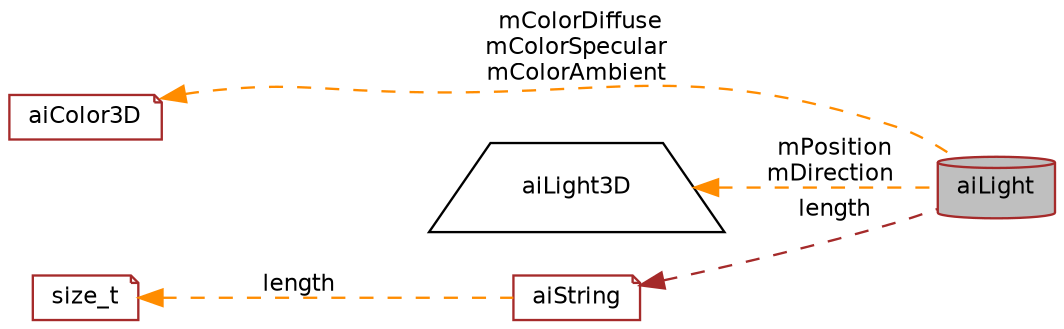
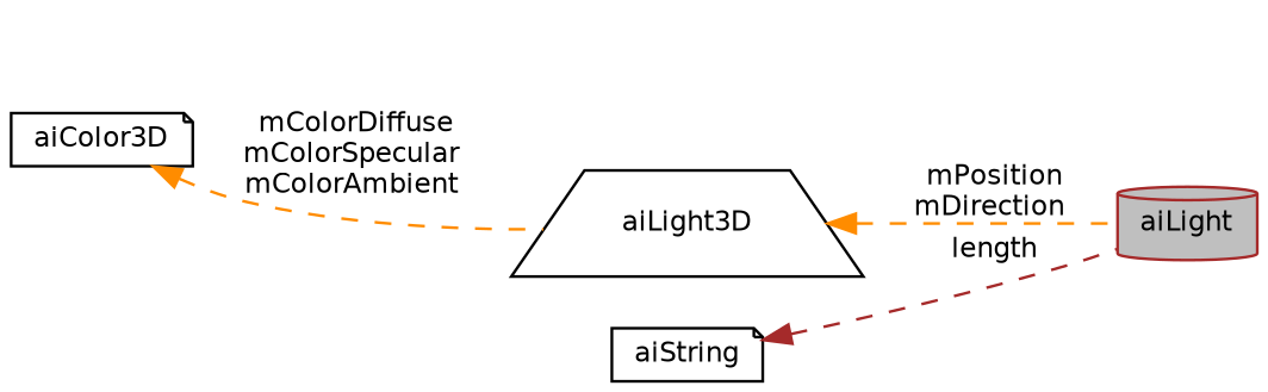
  digraph {
    rankdir=LR
    node [color=brown fillcolor=white fontname=Helvetica fontsize=10 shape=note style=filled]
    edge [color=darkorange dir=back fontname=Helvetica fontsize=10 labelfontname=Helvetica labelfontsize=10 style=dashed]
    n1 [fillcolor=grey75 fontcolor=black height=0.2 label=aiLight shape=cylinder width=0.4]
    n2 [color=black height=0.2 label=aiLight3D shape=trapezium width=0.4]
-   n3 [height=0.2 label=aiColor3D width=0.4]
-   n4 [height=0.2 label=aiString width=0.4]
-   n5 [height=0.2 label=size_t width=0.4]
+   n3 [color=black height=0.2 label=aiColor3D width=0.4]
+   n4 [color=black height=0.2 label=aiString width=0.4]
    n2 -> n1 [label=" mPosition\nmDirection"]
-   n3 -> n1 [label=" mColorDiffuse\nmColorSpecular\nmColorAmbient"]
+   n3 -> n2 [label=" mColorDiffuse\nmColorSpecular\nmColorAmbient"]
    n4 -> n1 [color=brown label=" length"]
-   n5 -> n4 [label=" length"]
  }
